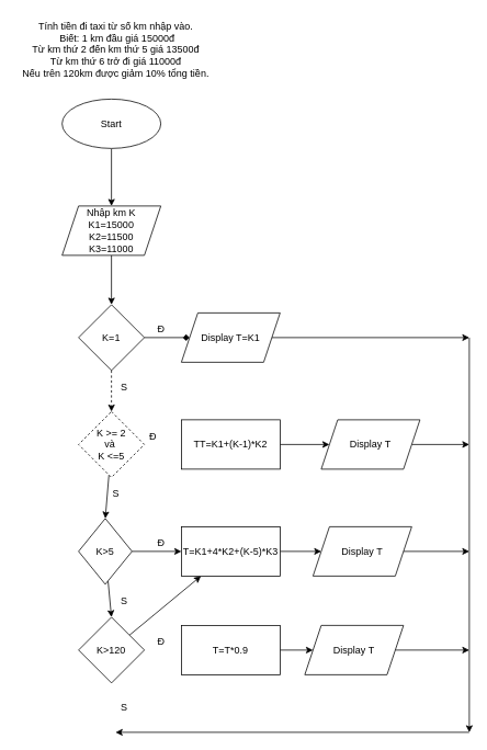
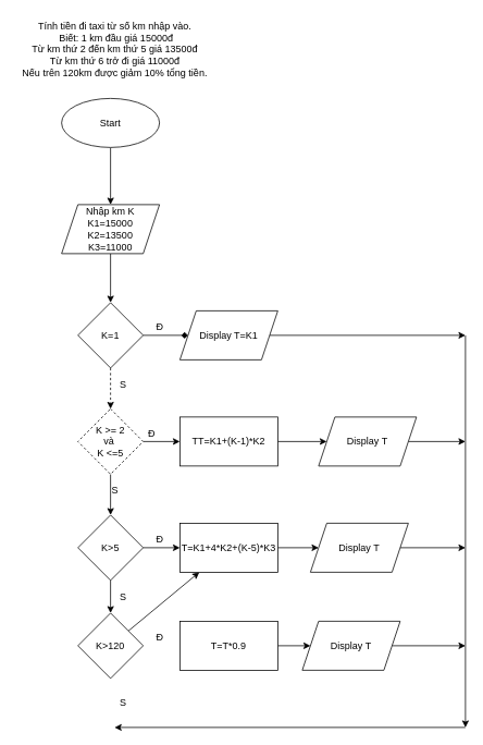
  <mxCell id="0" />
  <mxCell id="1" parent="0" />
  <mxCell id="2" value="Tính tiền đi taxi từ số km nhập vào.&lt;br&gt;&amp;nbsp;Biết: 1 km đầu giá 15000đ &lt;br&gt;Từ km thứ 2 đến km thứ 5 giá 13500đ &lt;br&gt;Từ km thứ 6 trở đi giá 11000đ &lt;br&gt;Nếu trên 120km được giảm 10% tổng tiền." style="text;html=1;align=center;verticalAlign=middle;resizable=0;points=[];autosize=1;strokeColor=none;fillColor=none;" vertex="1" parent="1"><mxGeometry x="20" y="20" width="240" height="80" as="geometry" /></mxCell>
  <mxCell id="3" style="edgeStyle=none;html=1;entryX=0.5;entryY=0;entryDx=0;entryDy=0;" edge="1" parent="1" source="4" target="6"><mxGeometry relative="1" as="geometry" /></mxCell>
  <mxCell id="4" value="Start" style="ellipse;whiteSpace=wrap;html=1;" vertex="1" parent="1"><mxGeometry x="75" y="120" width="120" height="60" as="geometry" /></mxCell>
  <mxCell id="5" style="edgeStyle=none;html=1;entryX=0.5;entryY=0;entryDx=0;entryDy=0;" edge="1" parent="1" source="6" target="9"><mxGeometry relative="1" as="geometry" /></mxCell>
- <mxCell id="6" value="Nhập km K&lt;br&gt;K1=15000&lt;br&gt;K2=11500&lt;br&gt;K3=11000" style="shape=parallelogram;perimeter=parallelogramPerimeter;whiteSpace=wrap;html=1;fixedSize=1;" vertex="1" parent="1"><mxGeometry x="75" y="250" width="120" height="60" as="geometry" /></mxCell>
+ <mxCell id="6" value="Nhập km K&lt;br&gt;K1=15000&lt;br&gt;K2=13500&lt;br&gt;K3=11000" style="shape=parallelogram;perimeter=parallelogramPerimeter;whiteSpace=wrap;html=1;fixedSize=1;" vertex="1" parent="1"><mxGeometry x="75" y="250" width="120" height="60" as="geometry" /></mxCell>
  <mxCell id="7" style="edgeStyle=none;html=1;entryX=0.5;entryY=0;entryDx=0;entryDy=0;dashed=1;" edge="1" parent="1" source="9" target="12"><mxGeometry relative="1" as="geometry" /></mxCell>
  <mxCell id="8" style="edgeStyle=none;html=1;endArrow=diamond;" edge="1" parent="1" source="9" target="19"><mxGeometry relative="1" as="geometry" /></mxCell>
  <mxCell id="9" value="K=1" style="rhombus;whiteSpace=wrap;html=1;" vertex="1" parent="1"><mxGeometry x="95" y="370" width="80" height="80" as="geometry" /></mxCell>
  <mxCell id="10" style="edgeStyle=none;html=1;entryX=0.5;entryY=0;entryDx=0;entryDy=0;" edge="1" parent="1" source="12" target="15"><mxGeometry relative="1" as="geometry" /></mxCell>
+ <mxCell id="11" style="edgeStyle=none;html=1;entryX=0;entryY=0.5;entryDx=0;entryDy=0;" edge="1" parent="1" source="12" target="23"><mxGeometry relative="1" as="geometry" /></mxCell>
  <mxCell id="12" value="K &amp;gt;= 2&lt;br&gt;và&amp;nbsp;&lt;br&gt;K &amp;lt;=5" style="rhombus;whiteSpace=wrap;html=1;dashed=1;" vertex="1" parent="1"><mxGeometry x="95" y="500" width="80" height="80" as="geometry" /></mxCell>
  <mxCell id="13" style="edgeStyle=none;html=1;entryX=0.5;entryY=0;entryDx=0;entryDy=0;" edge="1" parent="1" source="15" target="17"><mxGeometry relative="1" as="geometry" /></mxCell>
  <mxCell id="14" style="edgeStyle=none;html=1;entryX=0;entryY=0.5;entryDx=0;entryDy=0;" edge="1" parent="1" source="15" target="25"><mxGeometry relative="1" as="geometry" /></mxCell>
- <mxCell id="15" value="K&amp;gt;5" style="rhombus;whiteSpace=wrap;html=1;" vertex="1" parent="1"><mxGeometry x="95" y="630" width="65" height="80" as="geometry" /></mxCell>
+ <mxCell id="15" value="K&amp;gt;5" style="rhombus;whiteSpace=wrap;html=1;" vertex="1" parent="1"><mxGeometry x="95" y="630" width="80" height="80" as="geometry" /></mxCell>
  <mxCell id="16" style="edgeStyle=none;html=1;" edge="1" parent="1" source="17" target="25"><mxGeometry relative="1" as="geometry" /></mxCell>
  <mxCell id="17" value="K&amp;gt;120" style="rhombus;whiteSpace=wrap;html=1;" vertex="1" parent="1"><mxGeometry x="95" y="750" width="80" height="80" as="geometry" /></mxCell>
  <mxCell id="18" style="edgeStyle=none;html=1;" edge="1" parent="1" source="19"><mxGeometry relative="1" as="geometry"><mxPoint x="570" y="410" as="targetPoint" /></mxGeometry></mxCell>
  <mxCell id="19" value="Display T=K1" style="shape=parallelogram;perimeter=parallelogramPerimeter;whiteSpace=wrap;html=1;fixedSize=1;" vertex="1" parent="1"><mxGeometry x="220" y="380" width="120" height="60" as="geometry" /></mxCell>
  <mxCell id="20" style="edgeStyle=none;html=1;" edge="1" parent="1" source="21"><mxGeometry relative="1" as="geometry"><mxPoint x="570" y="540" as="targetPoint" /></mxGeometry></mxCell>
  <mxCell id="21" value="Display T" style="shape=parallelogram;perimeter=parallelogramPerimeter;whiteSpace=wrap;html=1;fixedSize=1;" vertex="1" parent="1"><mxGeometry x="390" y="510" width="120" height="60" as="geometry" /></mxCell>
  <mxCell id="22" style="edgeStyle=none;html=1;" edge="1" parent="1" source="23" target="21"><mxGeometry relative="1" as="geometry" /></mxCell>
  <mxCell id="23" value="TT=K1+(K-1)*K2" style="rounded=0;whiteSpace=wrap;html=1;" vertex="1" parent="1"><mxGeometry x="220" y="510" width="120" height="60" as="geometry" /></mxCell>
  <mxCell id="24" style="edgeStyle=none;html=1;" edge="1" parent="1" source="25" target="27"><mxGeometry relative="1" as="geometry" /></mxCell>
  <mxCell id="25" value="T=K1+4*K2+(K-5)*K3" style="rounded=0;whiteSpace=wrap;html=1;" vertex="1" parent="1"><mxGeometry x="220" y="640" width="120" height="60" as="geometry" /></mxCell>
  <mxCell id="26" style="edgeStyle=none;html=1;" edge="1" parent="1" source="27"><mxGeometry relative="1" as="geometry"><mxPoint x="570" y="670" as="targetPoint" /></mxGeometry></mxCell>
  <mxCell id="27" value="Display T" style="shape=parallelogram;perimeter=parallelogramPerimeter;whiteSpace=wrap;html=1;fixedSize=1;" vertex="1" parent="1"><mxGeometry x="380" y="640" width="120" height="60" as="geometry" /></mxCell>
  <mxCell id="28" style="edgeStyle=none;html=1;entryX=0;entryY=0.5;entryDx=0;entryDy=0;" edge="1" parent="1" source="29" target="31"><mxGeometry relative="1" as="geometry" /></mxCell>
  <mxCell id="29" value="T=T*0.9" style="rounded=0;whiteSpace=wrap;html=1;" vertex="1" parent="1"><mxGeometry x="220" y="760" width="120" height="60" as="geometry" /></mxCell>
  <mxCell id="30" style="edgeStyle=none;html=1;" edge="1" parent="1" source="31"><mxGeometry relative="1" as="geometry"><mxPoint x="570" y="790" as="targetPoint" /></mxGeometry></mxCell>
  <mxCell id="31" value="Display T" style="shape=parallelogram;perimeter=parallelogramPerimeter;whiteSpace=wrap;html=1;fixedSize=1;" vertex="1" parent="1"><mxGeometry x="370" y="760" width="120" height="60" as="geometry" /></mxCell>
  <mxCell id="32" value="" style="endArrow=classic;html=1;" edge="1" parent="1"><mxGeometry width="50" height="50" relative="1" as="geometry"><mxPoint x="570" y="410" as="sourcePoint" /><mxPoint x="570" y="890" as="targetPoint" /></mxGeometry></mxCell>
  <mxCell id="33" value="" style="endArrow=classic;html=1;" edge="1" parent="1"><mxGeometry width="50" height="50" relative="1" as="geometry"><mxPoint x="570" y="890" as="sourcePoint" /><mxPoint x="140" y="890" as="targetPoint" /></mxGeometry></mxCell>
  <mxCell id="34" value="Đ" style="text;html=1;align=center;verticalAlign=middle;resizable=0;points=[];autosize=1;strokeColor=none;fillColor=none;" vertex="1" parent="1"><mxGeometry x="185" y="390" width="20" height="20" as="geometry" /></mxCell>
  <mxCell id="35" value="S" style="text;html=1;align=center;verticalAlign=middle;resizable=0;points=[];autosize=1;strokeColor=none;fillColor=none;" vertex="1" parent="1"><mxGeometry x="140" y="460" width="20" height="20" as="geometry" /></mxCell>
  <mxCell id="36" value="Đ" style="text;html=1;align=center;verticalAlign=middle;resizable=0;points=[];autosize=1;strokeColor=none;fillColor=none;" vertex="1" parent="1"><mxGeometry x="175" y="520" width="20" height="20" as="geometry" /></mxCell>
  <mxCell id="37" value="S" style="text;html=1;align=center;verticalAlign=middle;resizable=0;points=[];autosize=1;strokeColor=none;fillColor=none;" vertex="1" parent="1"><mxGeometry x="130" y="590" width="20" height="20" as="geometry" /></mxCell>
  <mxCell id="38" value="Đ" style="text;html=1;align=center;verticalAlign=middle;resizable=0;points=[];autosize=1;strokeColor=none;fillColor=none;" vertex="1" parent="1"><mxGeometry x="185" y="650" width="20" height="20" as="geometry" /></mxCell>
  <mxCell id="39" value="S" style="text;html=1;align=center;verticalAlign=middle;resizable=0;points=[];autosize=1;strokeColor=none;fillColor=none;" vertex="1" parent="1"><mxGeometry x="140" y="720" width="20" height="20" as="geometry" /></mxCell>
  <mxCell id="40" value="S" style="text;html=1;align=center;verticalAlign=middle;resizable=0;points=[];autosize=1;strokeColor=none;fillColor=none;" vertex="1" parent="1"><mxGeometry x="140" y="850" width="20" height="20" as="geometry" /></mxCell>
  <mxCell id="41" value="Đ" style="text;html=1;align=center;verticalAlign=middle;resizable=0;points=[];autosize=1;strokeColor=none;fillColor=none;" vertex="1" parent="1"><mxGeometry x="185" y="770" width="20" height="20" as="geometry" /></mxCell>
